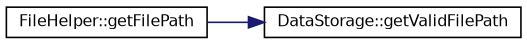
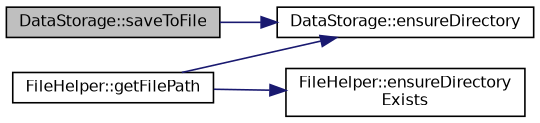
  digraph {
    rankdir=LR
    node [color=black fillcolor=white fontname=Helvetica fontsize=10 shape=record style=filled]
    edge [color=midnightblue fontname=Helvetica fontsize=10 labelfontname=Helvetica labelfontsize=10 style=solid]
-   n2 [height=0.2 label="DataStorage::getValidFilePath" width=0.4]
+   n1 [fillcolor=grey75 fontcolor=black height=0.2 label="DataStorage::saveToFile" width=0.4]
+   n2 [height=0.2 label="DataStorage::ensureDirectory" width=0.4]
    n3 [height=0.2 label="FileHelper::getFilePath" width=0.4]
+   n4 [height=0.2 label="FileHelper::ensureDirectory\lExists" width=0.4]
+   n1 -> n2
    n3 -> n2
+   n3 -> n4
  }
